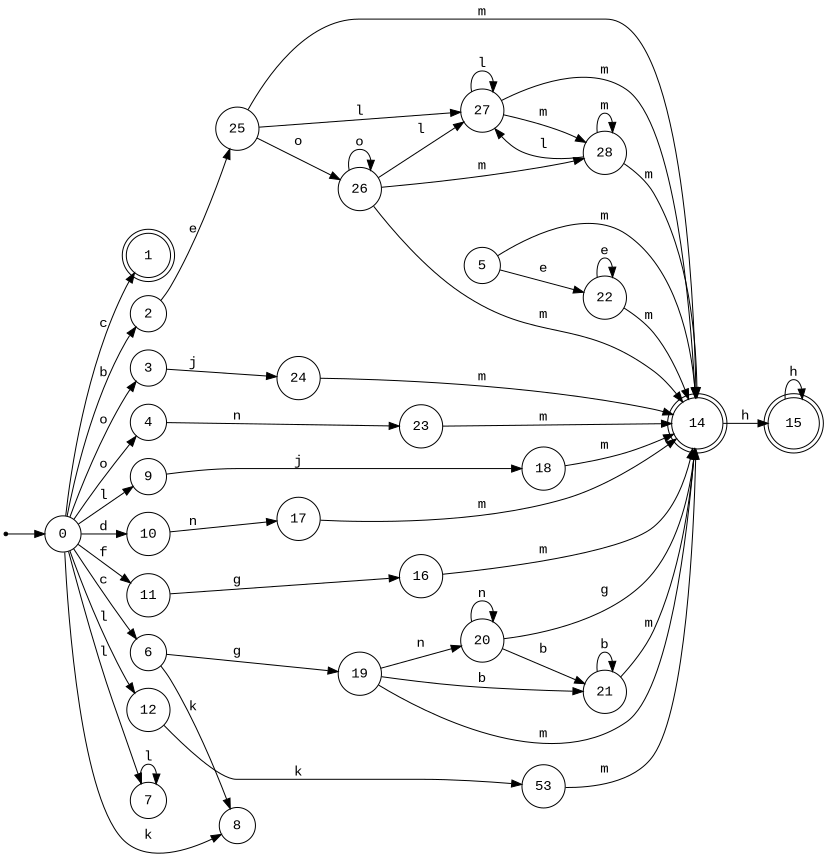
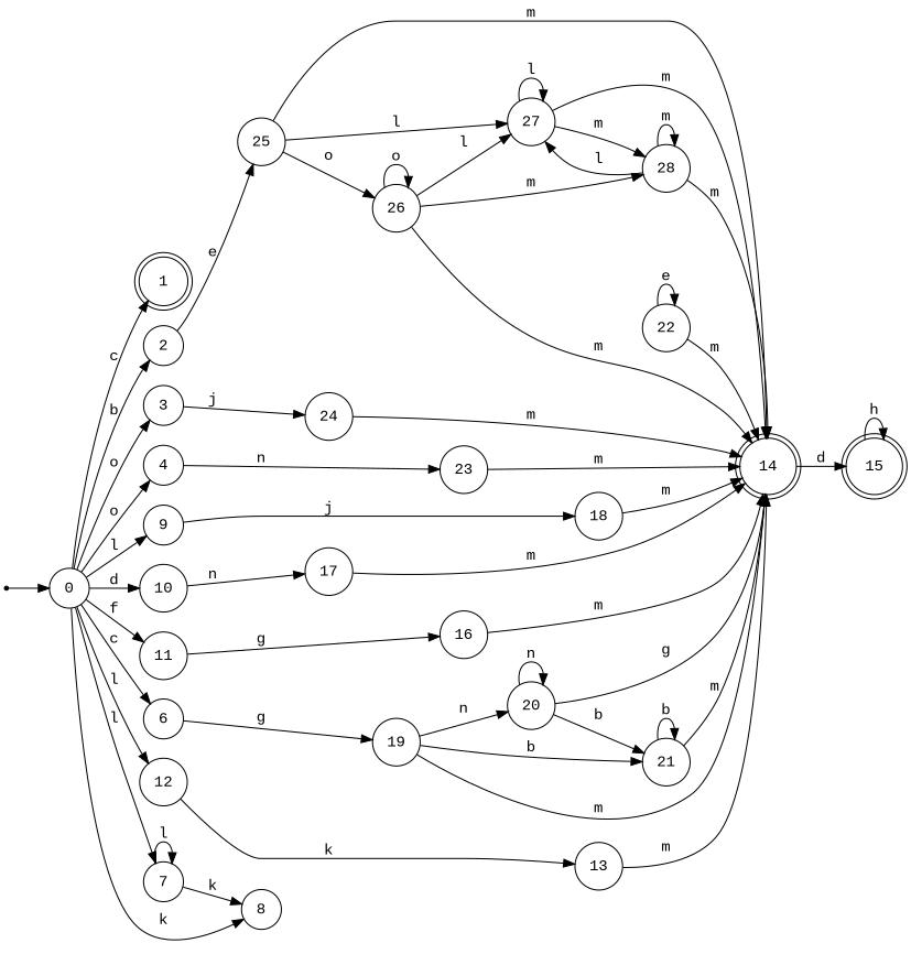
  digraph {
    fontname="Liberation Mono"
    rankdir=LR
    node [fontname="Liberation Mono" shape=circle]
    edge [fontname="Liberation Mono"]
    dummy0 [shape=point]
    0
    1 [shape=doublecircle]
    2
    3
    4
    6
    7
    8
    9
    10
    11
    12
    25
    24
    23
    14 [shape=doublecircle]
-   5
    22
    19
    18
    17
    16
-   13 [label=53]
+   13
    26
    27
    15 [shape=doublecircle]
    20
    21
    28
    dummy0 -> 0
    0 -> 1 [label=c]
    0 -> 2 [label=b]
    0 -> 3 [label=o]
    0 -> 4 [label=o]
    0 -> 6 [label=c]
    0 -> 7 [label=l]
    0 -> 8 [label=k]
    0 -> 9 [label=l]
    0 -> 10 [label=d]
    0 -> 11 [label=f]
    0 -> 12 [label=l]
    2 -> 25 [label=e]
    3 -> 24 [label=j]
    4 -> 23 [label=n]
    6 -> 19 [label=g]
    7 -> 7 [label=l]
-   6 -> 8 [label=k]
+   7 -> 8 [label=k]
    9 -> 18 [label=j]
    10 -> 17 [label=n]
    11 -> 16 [label=g]
    12 -> 13 [label=k]
    25 -> 14 [label=m]
    25 -> 26 [label=o]
    25 -> 27 [label=l]
    24 -> 14 [label=m]
    23 -> 14 [label=m]
-   14 -> 15 [label=h]
-   5 -> 14 [label=m]
-   5 -> 22 [label=e]
+   14 -> 15 [label=d]
    22 -> 14 [label=m]
    22 -> 22 [label=e]
    19 -> 14 [label=m]
    19 -> 20 [label=n]
    19 -> 21 [label=b]
    18 -> 14 [label=m]
    17 -> 14 [label=m]
    16 -> 14 [label=m]
    13 -> 14 [label=m]
    26 -> 14 [label=m]
    26 -> 26 [label=o]
    26 -> 27 [label=l]
    26 -> 28 [label=m]
    27 -> 14 [label=m]
    27 -> 27 [label=l]
    27 -> 28 [label=m]
    15 -> 15 [label=h]
    20 -> 14 [label=g]
    20 -> 20 [label=n]
    20 -> 21 [label=b]
    21 -> 14 [label=m]
    21 -> 21 [label=b]
    28 -> 14 [label=m]
    28 -> 27 [label=l]
    28 -> 28 [label=m]
  }
